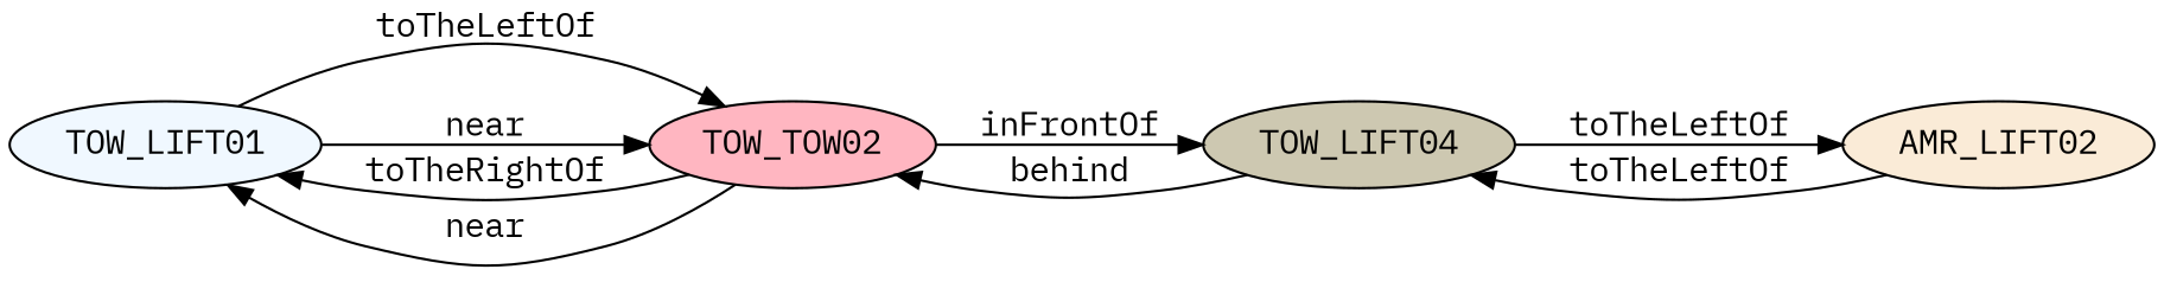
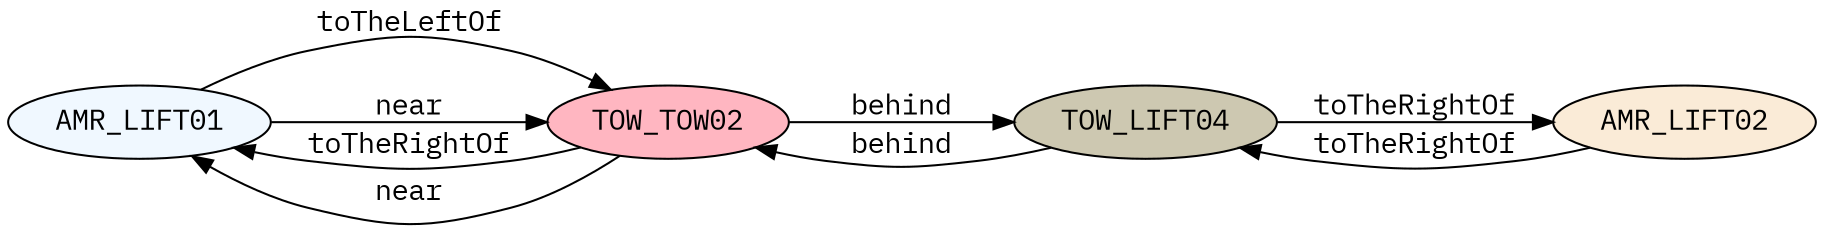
  digraph {
    fontname="IBM Plex Mono"
    rankdir=LR
    node [fontname="IBM Plex Mono" style=filled]
    edge [color=black fontname="IBM Plex Mono" style=filled]
-   n1 [fillcolor=aliceblue label=TOW_LIFT01]
+   n1 [fillcolor=aliceblue label=AMR_LIFT01]
    n2 [fillcolor=lightpink label=TOW_TOW02]
    n3 [fillcolor=cornsilk3 label=TOW_LIFT04]
    n4 [fillcolor=antiquewhite label=AMR_LIFT02]
    n1 -> n2 [label=toTheLeftOf]
    n1 -> n2 [label=near]
    n2 -> n1 [label=toTheRightOf]
    n2 -> n1 [label=near]
-   n2 -> n3 [label=inFrontOf]
+   n2 -> n3 [label=behind]
    n3 -> n2 [label=behind]
-   n3 -> n4 [label=toTheLeftOf]
-   n4 -> n3 [label=toTheLeftOf]
+   n3 -> n4 [label=toTheRightOf]
+   n4 -> n3 [label=toTheRightOf]
  }
